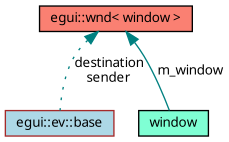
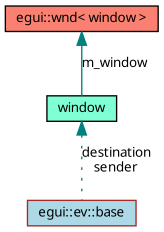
  digraph {
    node [color=black fontname="FreeSans.ttf" fontsize=10 shape=record style=filled]
    edge [color=teal dir=back fontname="FreeSans.ttf" fontsize=10 labelfontname="FreeSans.ttf" labelfontsize=10]
    n1 [color=brown fillcolor=lightblue fontcolor=black height=0.2 label="egui::ev::base" width=0.4]
    n2 [fillcolor=salmon height=0.2 label="egui::wnd\< window \>" width=0.4]
    n3 [fillcolor=aquamarine height=0.2 label=window width=0.4]
-   n2 -> n1 [label="destination\nsender" style=dotted]
+   n3 -> n1 [label="destination\nsender" style=dotted]
    n2 -> n3 [label=m_window style=solid]
  }
